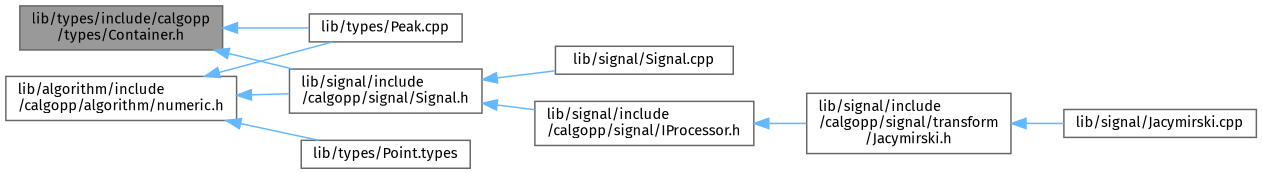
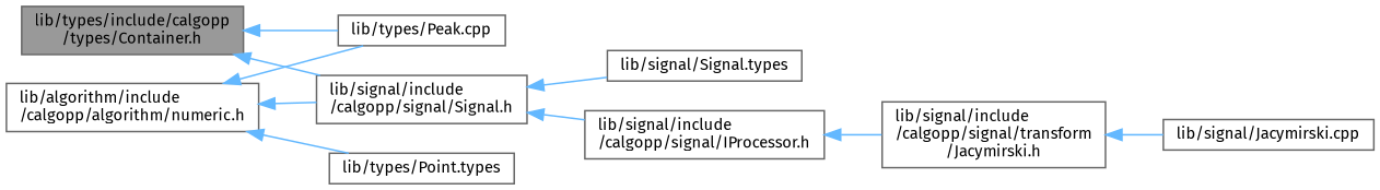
  digraph {
    fontname="Fira Sans"
    rankdir=LR
    node [color=grey40 fillcolor=white fontname="Fira Sans" fontsize=10 shape=box style=filled]
    edge [color=steelblue1 dir=back fontname="Fira Sans" fontsize=10 labelfontname=Helvetica labelfontsize=10 style=solid]
    n1 [color=gray40 fillcolor=grey60 fontcolor=black height=0.2 label="lib/types/include/calgopp\l/types/Container.h" width=0.4]
    n2 [height=0.2 label="lib/signal/include\l/calgopp/signal/Signal.h" width=0.4]
    n3 [height=0.2 label="lib/types/Peak.cpp" width=0.4]
    n4 [height=0.2 label="lib/algorithm/include\l/calgopp/algorithm/numeric.h" width=0.4]
    n5 [height=0.2 label="lib/types/Point.types" width=0.4]
-   n6 [height=0.2 label="lib/signal/Signal.cpp" width=0.4]
+   n6 [height=0.2 label="lib/signal/Signal.types" width=0.4]
    n7 [height=0.2 label="lib/signal/include\l/calgopp/signal/IProcessor.h" width=0.4]
    n8 [height=0.2 label="lib/signal/include\l/calgopp/signal/transform\l/Jacymirski.h" width=0.4]
    n9 [height=0.2 label="lib/signal/Jacymirski.cpp" width=0.4]
    n1 -> n2
    n1 -> n3
    n2 -> n6
    n2 -> n7
    n4 -> n2
    n4 -> n3
    n4 -> n5
    n7 -> n8
    n8 -> n9
  }
